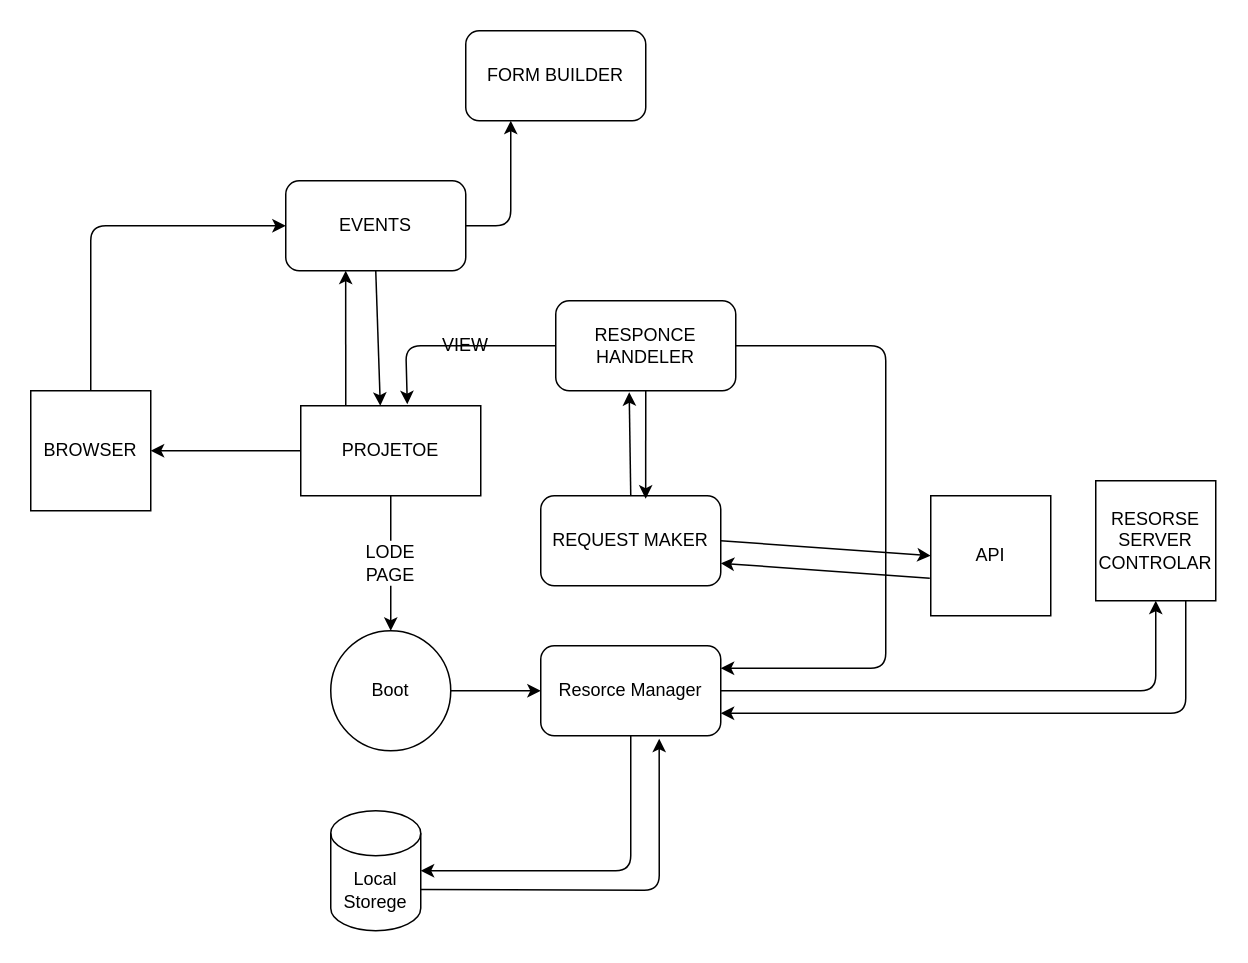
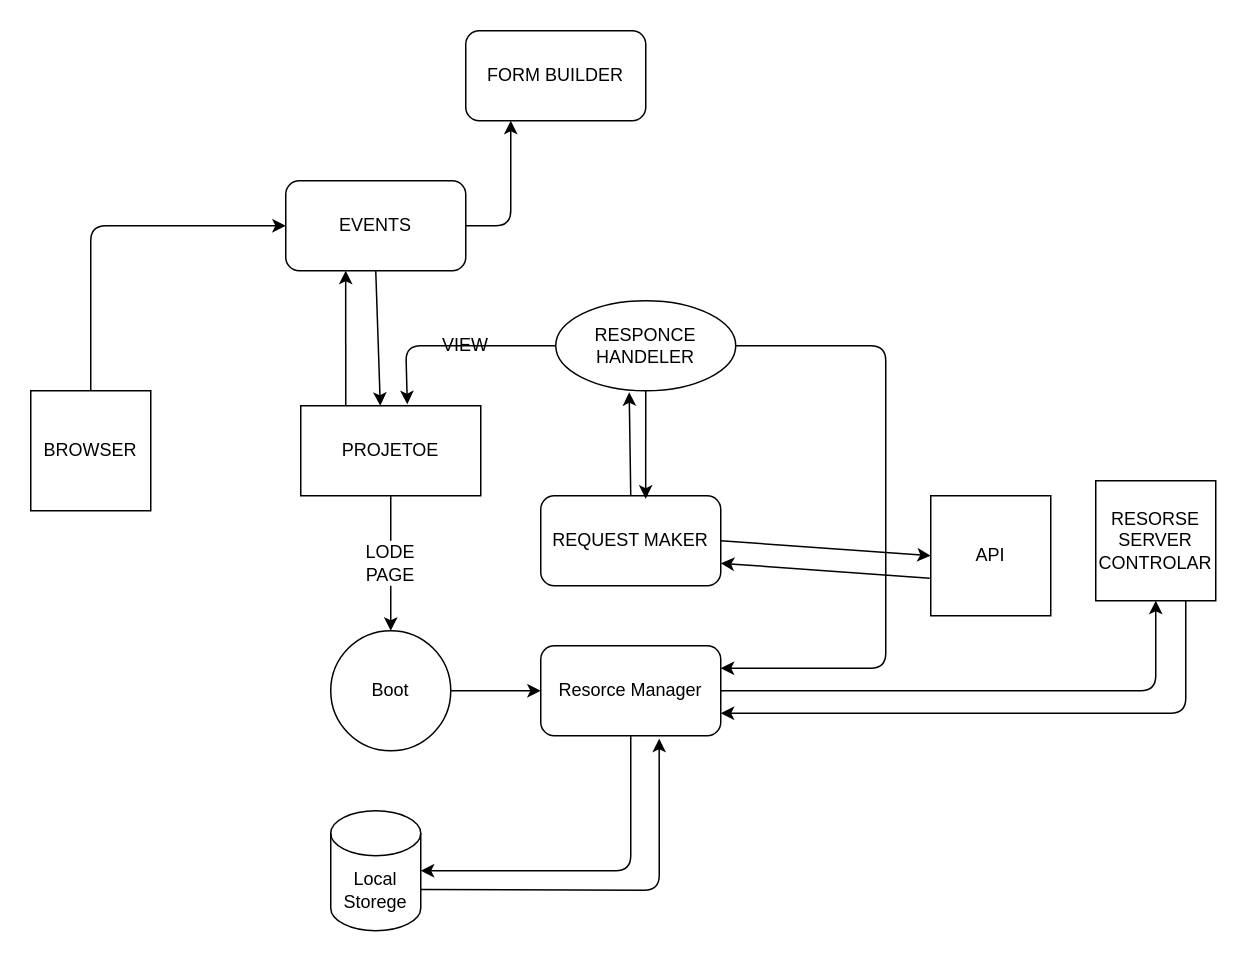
  <mxCell id="0" />
  <mxCell id="1" parent="0" />
  <mxCell id="2" style="edgeStyle=none;html=1;exitX=0.5;exitY=1;exitDx=0;exitDy=0;entryX=0.5;entryY=0;entryDx=0;entryDy=0;startArrow=none;" edge="1" parent="1" source="14" target="7"><mxGeometry relative="1" as="geometry" /></mxCell>
- <mxCell id="3" style="edgeStyle=none;html=1;exitX=0;exitY=0.5;exitDx=0;exitDy=0;" edge="1" parent="1" source="5" target="28"><mxGeometry relative="1" as="geometry" /></mxCell>
  <mxCell id="4" style="edgeStyle=none;html=1;exitX=0.25;exitY=0;exitDx=0;exitDy=0;entryX=0.333;entryY=1;entryDx=0;entryDy=0;entryPerimeter=0;" edge="1" parent="1" source="5" target="31"><mxGeometry relative="1" as="geometry" /></mxCell>
  <mxCell id="5" value="PROJETOE" style="rounded=0;whiteSpace=wrap;html=1;" vertex="1" parent="1"><mxGeometry x="200" y="270" width="120" height="60" as="geometry" /></mxCell>
  <mxCell id="6" style="edgeStyle=none;html=1;exitX=1;exitY=0.5;exitDx=0;exitDy=0;entryX=0;entryY=0.5;entryDx=0;entryDy=0;" edge="1" parent="1" source="7" target="12"><mxGeometry relative="1" as="geometry" /></mxCell>
  <mxCell id="7" value="Boot" style="ellipse;whiteSpace=wrap;html=1;aspect=fixed;" vertex="1" parent="1"><mxGeometry x="220" y="420" width="80" height="80" as="geometry" /></mxCell>
  <mxCell id="8" style="edgeStyle=none;html=1;exitX=1;exitY=0;exitDx=0;exitDy=52.5;exitPerimeter=0;entryX=0.658;entryY=1.033;entryDx=0;entryDy=0;entryPerimeter=0;" edge="1" parent="1" source="9" target="12"><mxGeometry relative="1" as="geometry"><Array as="points"><mxPoint x="439" y="593" /></Array></mxGeometry></mxCell>
  <mxCell id="9" value="Local Storege" style="shape=cylinder3;whiteSpace=wrap;html=1;boundedLbl=1;backgroundOutline=1;size=15;" vertex="1" parent="1"><mxGeometry x="220" y="540" width="60" height="80" as="geometry" /></mxCell>
  <mxCell id="10" style="edgeStyle=none;html=1;exitX=0.5;exitY=1;exitDx=0;exitDy=0;entryX=1;entryY=0.5;entryDx=0;entryDy=0;entryPerimeter=0;" edge="1" parent="1" source="12" target="9"><mxGeometry relative="1" as="geometry"><Array as="points"><mxPoint x="420" y="580" /></Array></mxGeometry></mxCell>
  <mxCell id="11" style="edgeStyle=none;html=1;exitX=1;exitY=0.5;exitDx=0;exitDy=0;entryX=0.5;entryY=1;entryDx=0;entryDy=0;" edge="1" parent="1" source="12" target="16"><mxGeometry relative="1" as="geometry"><Array as="points"><mxPoint x="770" y="460" /></Array></mxGeometry></mxCell>
  <mxCell id="12" value="Resorce Manager" style="rounded=1;whiteSpace=wrap;html=1;" vertex="1" parent="1"><mxGeometry x="360" y="430" width="120" height="60" as="geometry" /></mxCell>
  <mxCell id="13" value="" style="edgeStyle=none;html=1;exitX=0.5;exitY=1;exitDx=0;exitDy=0;entryX=0.5;entryY=0;entryDx=0;entryDy=0;endArrow=none;" edge="1" parent="1" source="5" target="14"><mxGeometry relative="1" as="geometry"><mxPoint x="260" y="330" as="sourcePoint" /><mxPoint x="260" y="420" as="targetPoint" /></mxGeometry></mxCell>
  <mxCell id="14" value="LODE PAGE" style="text;html=1;strokeColor=none;fillColor=none;align=center;verticalAlign=middle;whiteSpace=wrap;rounded=0;" vertex="1" parent="1"><mxGeometry x="230" y="360" width="60" height="30" as="geometry" /></mxCell>
  <mxCell id="15" style="edgeStyle=none;html=1;exitX=0.75;exitY=1;exitDx=0;exitDy=0;entryX=1;entryY=0.75;entryDx=0;entryDy=0;" edge="1" parent="1" source="16" target="12"><mxGeometry relative="1" as="geometry"><Array as="points"><mxPoint x="790" y="475" /></Array></mxGeometry></mxCell>
  <mxCell id="16" value="RESORSE SERVER CONTROLAR" style="whiteSpace=wrap;html=1;aspect=fixed;" vertex="1" parent="1"><mxGeometry x="730" y="320" width="80" height="80" as="geometry" /></mxCell>
  <mxCell id="17" style="edgeStyle=none;html=1;exitX=1;exitY=0.5;exitDx=0;exitDy=0;entryX=0;entryY=0.5;entryDx=0;entryDy=0;" edge="1" parent="1" source="19" target="21"><mxGeometry relative="1" as="geometry" /></mxCell>
  <mxCell id="18" style="edgeStyle=none;html=1;exitX=0.5;exitY=0;exitDx=0;exitDy=0;entryX=0.408;entryY=1.017;entryDx=0;entryDy=0;entryPerimeter=0;" edge="1" parent="1" source="19" target="25"><mxGeometry relative="1" as="geometry" /></mxCell>
  <mxCell id="19" value="REQUEST MAKER" style="rounded=1;whiteSpace=wrap;html=1;" vertex="1" parent="1"><mxGeometry x="360" y="330" width="120" height="60" as="geometry" /></mxCell>
  <mxCell id="20" style="edgeStyle=none;html=1;entryX=1;entryY=0.75;entryDx=0;entryDy=0;exitX=-0.008;exitY=0.687;exitDx=0;exitDy=0;exitPerimeter=0;" edge="1" parent="1" source="21" target="19"><mxGeometry relative="1" as="geometry"><mxPoint x="620" y="370" as="sourcePoint" /></mxGeometry></mxCell>
  <mxCell id="21" value="API" style="whiteSpace=wrap;html=1;aspect=fixed;" vertex="1" parent="1"><mxGeometry x="620" y="330" width="80" height="80" as="geometry" /></mxCell>
  <mxCell id="22" style="edgeStyle=none;html=1;exitX=0.5;exitY=1;exitDx=0;exitDy=0;entryX=0.583;entryY=0.033;entryDx=0;entryDy=0;entryPerimeter=0;" edge="1" parent="1" source="25" target="19"><mxGeometry relative="1" as="geometry" /></mxCell>
  <mxCell id="23" style="edgeStyle=none;html=1;exitX=0;exitY=0.5;exitDx=0;exitDy=0;entryX=0.592;entryY=-0.017;entryDx=0;entryDy=0;entryPerimeter=0;" edge="1" parent="1" source="25" target="5"><mxGeometry relative="1" as="geometry"><Array as="points"><mxPoint x="270" y="230" /></Array></mxGeometry></mxCell>
  <mxCell id="24" style="edgeStyle=none;html=1;exitX=1;exitY=0.5;exitDx=0;exitDy=0;entryX=1;entryY=0.25;entryDx=0;entryDy=0;" edge="1" parent="1" source="25" target="12"><mxGeometry relative="1" as="geometry"><Array as="points"><mxPoint x="590" y="230" /><mxPoint x="590" y="445" /></Array></mxGeometry></mxCell>
- <mxCell id="25" value="RESPONCE &lt;br&gt;HANDELER" style="rounded=1;whiteSpace=wrap;html=1;" vertex="1" parent="1"><mxGeometry x="370" y="200" width="120" height="60" as="geometry" /></mxCell>
+ <mxCell id="25" value="RESPONCE &lt;br&gt;HANDELER" style="ellipse;whiteSpace=wrap;html=1;" vertex="1" parent="1"><mxGeometry x="370" y="200" width="120" height="60" as="geometry" /></mxCell>
  <mxCell id="26" value="VIEW" style="text;html=1;strokeColor=none;fillColor=none;align=center;verticalAlign=middle;whiteSpace=wrap;rounded=0;" vertex="1" parent="1"><mxGeometry x="280" y="215" width="60" height="30" as="geometry" /></mxCell>
  <mxCell id="27" style="edgeStyle=none;html=1;exitX=0.5;exitY=0;exitDx=0;exitDy=0;entryX=0;entryY=0.5;entryDx=0;entryDy=0;" edge="1" parent="1" source="28" target="31"><mxGeometry relative="1" as="geometry"><Array as="points"><mxPoint x="60" y="150" /></Array></mxGeometry></mxCell>
  <mxCell id="28" value="BROWSER" style="whiteSpace=wrap;html=1;aspect=fixed;" vertex="1" parent="1"><mxGeometry x="20" y="260" width="80" height="80" as="geometry" /></mxCell>
  <mxCell id="29" style="edgeStyle=none;html=1;exitX=1;exitY=0.5;exitDx=0;exitDy=0;entryX=0.25;entryY=1;entryDx=0;entryDy=0;" edge="1" parent="1" source="31" target="32"><mxGeometry relative="1" as="geometry"><Array as="points"><mxPoint x="340" y="150" /></Array></mxGeometry></mxCell>
  <mxCell id="30" style="edgeStyle=none;html=1;exitX=0.5;exitY=1;exitDx=0;exitDy=0;entryX=0.442;entryY=0;entryDx=0;entryDy=0;entryPerimeter=0;" edge="1" parent="1" source="31" target="5"><mxGeometry relative="1" as="geometry"><mxPoint x="260" y="260" as="targetPoint" /><Array as="points" /></mxGeometry></mxCell>
  <mxCell id="31" value="EVENTS" style="rounded=1;whiteSpace=wrap;html=1;" vertex="1" parent="1"><mxGeometry x="190" y="120" width="120" height="60" as="geometry" /></mxCell>
  <mxCell id="32" value="FORM BUILDER" style="rounded=1;whiteSpace=wrap;html=1;" vertex="1" parent="1"><mxGeometry x="310" y="20" width="120" height="60" as="geometry" /></mxCell>
